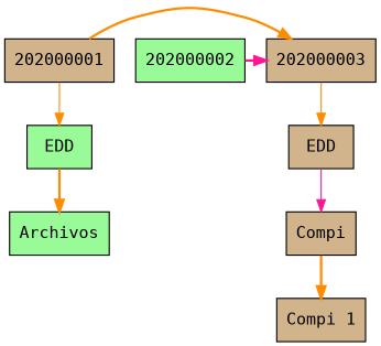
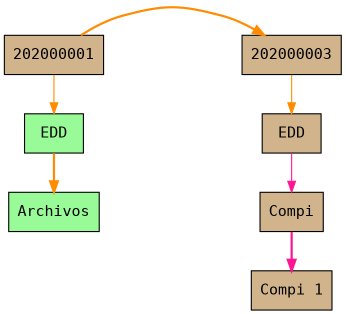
  digraph {
    fontname="DejaVu Sans Mono"
    rankdir=UD
    node [fillcolor=tan fontname="DejaVu Sans Mono" group=2 shape=box style=filled]
    edge [color=darkorange fontname="DejaVu Sans Mono" style=bold]
    n1 [group=0 label=202000001 rankdir=LR]
-   n2 [fillcolor=palegreen group=1 label=202000002 rankdir=LR]
    n3 [label=202000003 rankdir=LR]
    n4 [label=Compi]
    n5 [fillcolor=palegreen group=0 label=EDD]
    n6 [fillcolor=palegreen group=0 label=Archivos]
    n7 [label=EDD]
    n8 [label="Compi 1"]
    subgraph sub_1 {
      rank=min
      n1
-     n2
      n3
    }
    subgraph sub_2 {
      rank=same
      n4
    }
    subgraph sub_3 {
      rank=same
      n1
-     n2
      n3
    }
    subgraph sub_4 {
      rank=same
      n5
    }
    subgraph sub_5 {
      rank=same
      n6
    }
    subgraph sub_6 {
      rank=same
      n7
    }
    subgraph sub_7 {
      rank=same
      n8
    }
    n1 -> n3
    n1 -> n5 [style=solid]
-   n2 -> n3 [color=deeppink]
    n3 -> n7 [style=solid]
-   n4 -> n8
+   n4 -> n8 [color=deeppink]
    n5 -> n6
    n7 -> n4 [color=deeppink style=solid]
  }
